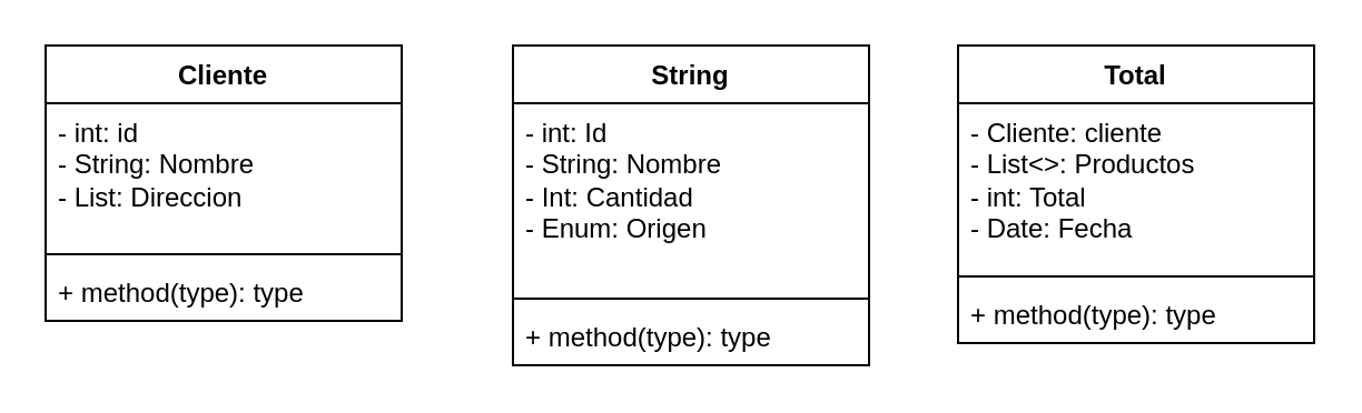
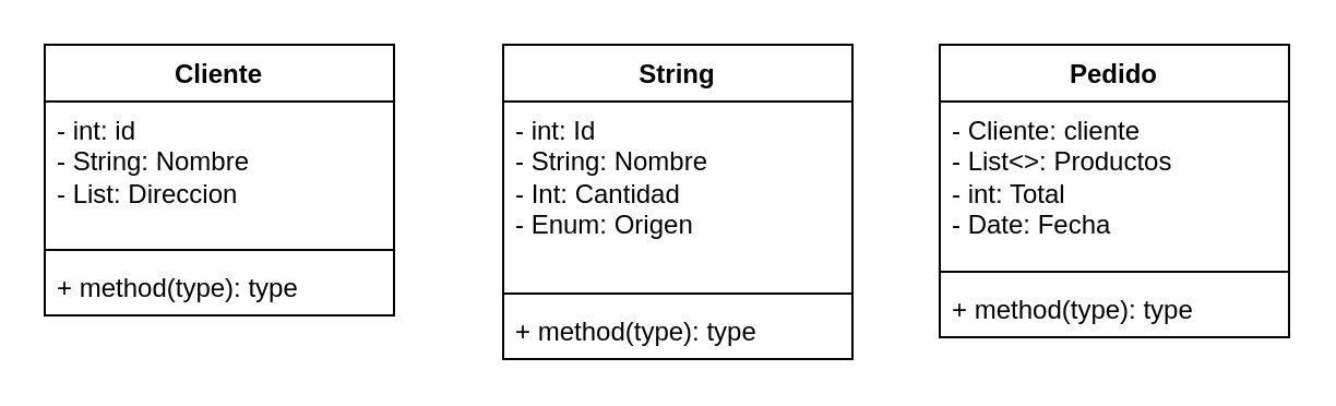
  <mxCell id="0" />
  <mxCell id="1" parent="0" />
  <mxCell id="2" value="Cliente" style="swimlane;fontStyle=1;align=center;verticalAlign=top;childLayout=stackLayout;horizontal=1;startSize=26;horizontalStack=0;resizeParent=1;resizeParentMax=0;resizeLast=0;collapsible=1;marginBottom=0;whiteSpace=wrap;html=1;" parent="1" vertex="1"><mxGeometry x="20" y="20" width="160" height="124" as="geometry" /></mxCell>
  <mxCell id="3" value="- int: id&lt;div&gt;- String: Nombre&lt;/div&gt;&lt;div&gt;- List: Direccion&lt;/div&gt;" style="text;strokeColor=none;fillColor=none;align=left;verticalAlign=top;spacingLeft=4;spacingRight=4;overflow=hidden;rotatable=0;points=[[0,0.5],[1,0.5]];portConstraint=eastwest;whiteSpace=wrap;html=1;" parent="2" vertex="1"><mxGeometry y="26" width="160" height="64" as="geometry" /></mxCell>
  <mxCell id="4" value="" style="line;strokeWidth=1;fillColor=none;align=left;verticalAlign=middle;spacingTop=-1;spacingLeft=3;spacingRight=3;rotatable=0;labelPosition=right;points=[];portConstraint=eastwest;strokeColor=inherit;" parent="2" vertex="1"><mxGeometry y="90" width="160" height="8" as="geometry" /></mxCell>
  <mxCell id="5" value="+ method(type): type" style="text;strokeColor=none;fillColor=none;align=left;verticalAlign=top;spacingLeft=4;spacingRight=4;overflow=hidden;rotatable=0;points=[[0,0.5],[1,0.5]];portConstraint=eastwest;whiteSpace=wrap;html=1;" parent="2" vertex="1"><mxGeometry y="98" width="160" height="26" as="geometry" /></mxCell>
  <mxCell id="6" value="String" style="swimlane;fontStyle=1;align=center;verticalAlign=top;childLayout=stackLayout;horizontal=1;startSize=26;horizontalStack=0;resizeParent=1;resizeParentMax=0;resizeLast=0;collapsible=1;marginBottom=0;whiteSpace=wrap;html=1;" parent="1" vertex="1"><mxGeometry x="230" y="20" width="160" height="144" as="geometry" /></mxCell>
  <mxCell id="7" value="- int: Id&lt;div&gt;- String: Nombre&lt;/div&gt;&lt;div&gt;- Int: Cantidad&lt;/div&gt;&lt;div&gt;- Enum: Origen&lt;/div&gt;" style="text;strokeColor=none;fillColor=none;align=left;verticalAlign=top;spacingLeft=4;spacingRight=4;overflow=hidden;rotatable=0;points=[[0,0.5],[1,0.5]];portConstraint=eastwest;whiteSpace=wrap;html=1;" parent="6" vertex="1"><mxGeometry y="26" width="160" height="84" as="geometry" /></mxCell>
  <mxCell id="8" value="" style="line;strokeWidth=1;fillColor=none;align=left;verticalAlign=middle;spacingTop=-1;spacingLeft=3;spacingRight=3;rotatable=0;labelPosition=right;points=[];portConstraint=eastwest;strokeColor=inherit;" parent="6" vertex="1"><mxGeometry y="110" width="160" height="8" as="geometry" /></mxCell>
  <mxCell id="9" value="+ method(type): type" style="text;strokeColor=none;fillColor=none;align=left;verticalAlign=top;spacingLeft=4;spacingRight=4;overflow=hidden;rotatable=0;points=[[0,0.5],[1,0.5]];portConstraint=eastwest;whiteSpace=wrap;html=1;" parent="6" vertex="1"><mxGeometry y="118" width="160" height="26" as="geometry" /></mxCell>
- <mxCell id="10" value="Total" style="swimlane;fontStyle=1;align=center;verticalAlign=top;childLayout=stackLayout;horizontal=1;startSize=26;horizontalStack=0;resizeParent=1;resizeParentMax=0;resizeLast=0;collapsible=1;marginBottom=0;whiteSpace=wrap;html=1;" parent="1" vertex="1"><mxGeometry x="430" y="20" width="160" height="134" as="geometry" /></mxCell>
+ <mxCell id="10" value="Pedido" style="swimlane;fontStyle=1;align=center;verticalAlign=top;childLayout=stackLayout;horizontal=1;startSize=26;horizontalStack=0;resizeParent=1;resizeParentMax=0;resizeLast=0;collapsible=1;marginBottom=0;whiteSpace=wrap;html=1;" parent="1" vertex="1"><mxGeometry x="430" y="20" width="160" height="134" as="geometry" /></mxCell>
  <mxCell id="11" value="- Cliente: cliente&lt;div&gt;- List&amp;lt;&amp;gt;: Productos&lt;/div&gt;&lt;div&gt;- int: Total&lt;/div&gt;&lt;div&gt;- Date: Fecha&lt;/div&gt;" style="text;strokeColor=none;fillColor=none;align=left;verticalAlign=top;spacingLeft=4;spacingRight=4;overflow=hidden;rotatable=0;points=[[0,0.5],[1,0.5]];portConstraint=eastwest;whiteSpace=wrap;html=1;" parent="10" vertex="1"><mxGeometry y="26" width="160" height="74" as="geometry" /></mxCell>
  <mxCell id="12" value="" style="line;strokeWidth=1;fillColor=none;align=left;verticalAlign=middle;spacingTop=-1;spacingLeft=3;spacingRight=3;rotatable=0;labelPosition=right;points=[];portConstraint=eastwest;strokeColor=inherit;" parent="10" vertex="1"><mxGeometry y="100" width="160" height="8" as="geometry" /></mxCell>
  <mxCell id="13" value="+ method(type): type" style="text;strokeColor=none;fillColor=none;align=left;verticalAlign=top;spacingLeft=4;spacingRight=4;overflow=hidden;rotatable=0;points=[[0,0.5],[1,0.5]];portConstraint=eastwest;whiteSpace=wrap;html=1;" parent="10" vertex="1"><mxGeometry y="108" width="160" height="26" as="geometry" /></mxCell>
